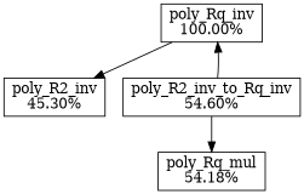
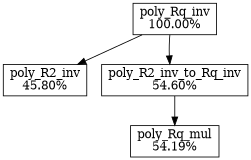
  digraph {
    rankdir=TB
    node [shape=box]
    n1 [label="poly_Rq_inv\n100.00%"]
-   n2 [label="poly_R2_inv\n45.30%"]
+   n2 [label="poly_R2_inv\n45.80%"]
    n3 [label="poly_R2_inv_to_Rq_inv\n54.60%"]
-   n4 [label="poly_Rq_mul\n54.18%"]
+   n4 [label="poly_Rq_mul\n54.19%"]
    subgraph sub_1 {
      n1
      n2
      n3
      n4
    }
    n1 -> n2
-   n3 -> n1
+   n1 -> n3
    n3 -> n4
  }
